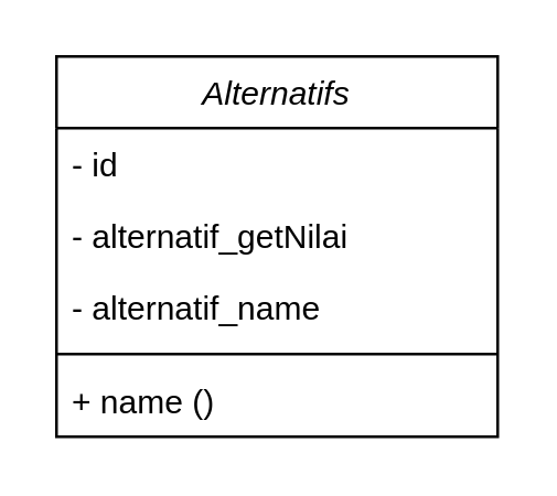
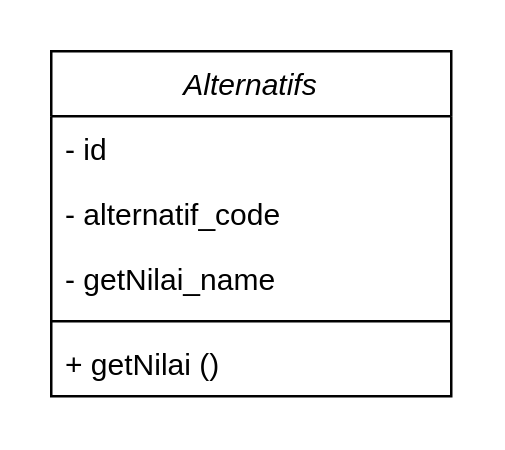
  <mxCell id="0" />
  <mxCell id="1" parent="0" />
  <mxCell id="2" value="Alternatifs" style="swimlane;fontStyle=2;align=center;verticalAlign=top;childLayout=stackLayout;horizontal=1;startSize=26;horizontalStack=0;resizeParent=1;resizeLast=0;collapsible=1;marginBottom=0;rounded=0;shadow=0;strokeWidth=1;" vertex="1" parent="1"><mxGeometry x="20" y="20" width="160" height="138" as="geometry"><mxRectangle x="230" y="140" width="160" height="26" as="alternateBounds" /></mxGeometry></mxCell>
  <mxCell id="3" value="- id" style="text;align=left;verticalAlign=top;spacingLeft=4;spacingRight=4;overflow=hidden;rotatable=0;points=[[0,0.5],[1,0.5]];portConstraint=eastwest;" vertex="1" parent="2"><mxGeometry y="26" width="160" height="26" as="geometry" /></mxCell>
- <mxCell id="4" value="- alternatif_getNilai" style="text;align=left;verticalAlign=top;spacingLeft=4;spacingRight=4;overflow=hidden;rotatable=0;points=[[0,0.5],[1,0.5]];portConstraint=eastwest;rounded=0;shadow=0;html=0;" vertex="1" parent="2"><mxGeometry y="52" width="160" height="26" as="geometry" /></mxCell>
- <mxCell id="5" value="- alternatif_name" style="text;align=left;verticalAlign=top;spacingLeft=4;spacingRight=4;overflow=hidden;rotatable=0;points=[[0,0.5],[1,0.5]];portConstraint=eastwest;rounded=0;shadow=0;html=0;" vertex="1" parent="2"><mxGeometry y="78" width="160" height="26" as="geometry" /></mxCell>
+ <mxCell id="4" value="- alternatif_code" style="text;align=left;verticalAlign=top;spacingLeft=4;spacingRight=4;overflow=hidden;rotatable=0;points=[[0,0.5],[1,0.5]];portConstraint=eastwest;rounded=0;shadow=0;html=0;" vertex="1" parent="2"><mxGeometry y="52" width="160" height="26" as="geometry" /></mxCell>
+ <mxCell id="5" value="- getNilai_name" style="text;align=left;verticalAlign=top;spacingLeft=4;spacingRight=4;overflow=hidden;rotatable=0;points=[[0,0.5],[1,0.5]];portConstraint=eastwest;rounded=0;shadow=0;html=0;" vertex="1" parent="2"><mxGeometry y="78" width="160" height="26" as="geometry" /></mxCell>
  <mxCell id="6" value="" style="line;html=1;strokeWidth=1;align=left;verticalAlign=middle;spacingTop=-1;spacingLeft=3;spacingRight=3;rotatable=0;labelPosition=right;points=[];portConstraint=eastwest;" vertex="1" parent="2"><mxGeometry y="104" width="160" height="8" as="geometry" /></mxCell>
- <mxCell id="7" value="+ name ()" style="text;align=left;verticalAlign=top;spacingLeft=4;spacingRight=4;overflow=hidden;rotatable=0;points=[[0,0.5],[1,0.5]];portConstraint=eastwest;" vertex="1" parent="2"><mxGeometry y="112" width="160" height="26" as="geometry" /></mxCell>
+ <mxCell id="7" value="+ getNilai ()" style="text;align=left;verticalAlign=top;spacingLeft=4;spacingRight=4;overflow=hidden;rotatable=0;points=[[0,0.5],[1,0.5]];portConstraint=eastwest;" vertex="1" parent="2"><mxGeometry y="112" width="160" height="26" as="geometry" /></mxCell>
